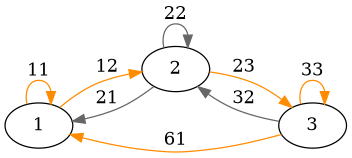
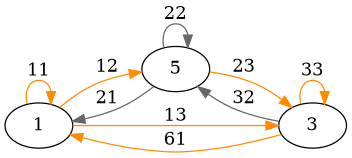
  digraph {
    rankdir=LR
    edge [color=darkorange]
    1
-   2
+   2 [label=5]
    3
    1 -> 1 [label=11]
    1 -> 2 [label=12]
+   1 -> 3 [label=13]
    2 -> 1 [color=gray40 label=21]
    2 -> 2 [color=gray40 label=22]
    2 -> 3 [label=23]
    3 -> 1 [label=61]
    3 -> 2 [color=gray40 label=32]
    3 -> 3 [label=33]
  }
